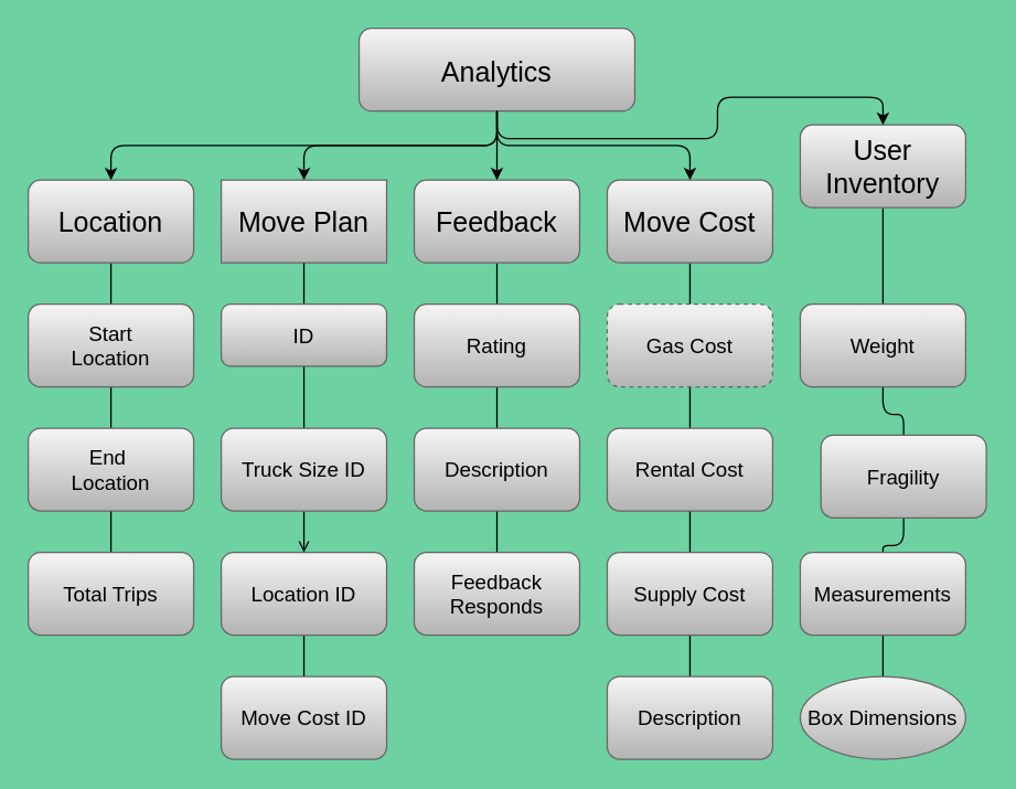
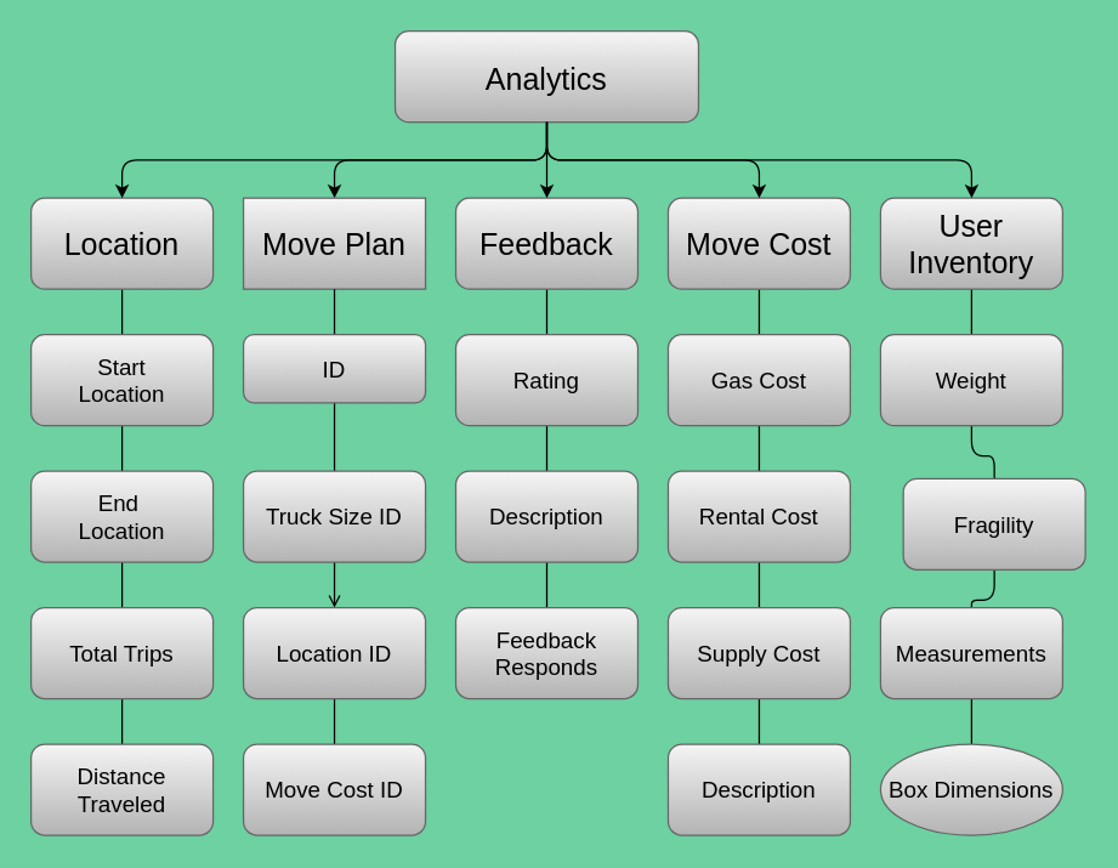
  <mxCell id="0" />
  <mxCell id="1" parent="0" />
  <mxCell id="2" value="Analytics" style="fontSize=20;fillColor=#f5f5f5;strokeColor=#666666;gradientColor=#b3b3b3;rounded=1;" parent="1" vertex="1"><mxGeometry x="260" y="20" width="200" height="60" as="geometry" /></mxCell>
  <mxCell id="3" value="" style="edgeStyle=orthogonalEdgeStyle;orthogonalLoop=1;jettySize=auto;html=1;exitX=0.5;exitY=1;exitDx=0;exitDy=0;" parent="1" source="2" target="6" edge="1"><mxGeometry relative="1" as="geometry"><mxPoint x="150" y="130" as="sourcePoint" /></mxGeometry></mxCell>
  <mxCell id="4" value="" style="edgeStyle=orthogonalEdgeStyle;orthogonalLoop=1;jettySize=auto;html=1;endArrow=none;endFill=0;" parent="1" source="5" target="15" edge="1"><mxGeometry relative="1" as="geometry" /></mxCell>
  <mxCell id="5" value="Location" style="whiteSpace=wrap;html=1;fontSize=20;fillColor=#f5f5f5;strokeColor=#666666;gradientColor=#b3b3b3;rounded=1;" parent="1" vertex="1"><mxGeometry x="20" y="130" width="120" height="60" as="geometry" /></mxCell>
  <mxCell id="6" value="Move Plan" style="whiteSpace=wrap;html=1;fontSize=20;fillColor=#f5f5f5;strokeColor=#666666;gradientColor=#b3b3b3;rounded=0;" parent="1" vertex="1"><mxGeometry x="160" y="130" width="120" height="60" as="geometry" /></mxCell>
  <mxCell id="7" value="" style="edgeStyle=orthogonalEdgeStyle;orthogonalLoop=1;jettySize=auto;html=1;endFill=0;endArrow=none;" parent="1" source="8" target="26" edge="1"><mxGeometry relative="1" as="geometry" /></mxCell>
  <mxCell id="8" value="Feedback" style="whiteSpace=wrap;html=1;fontSize=20;fillColor=#f5f5f5;strokeColor=#666666;gradientColor=#b3b3b3;rounded=1;" parent="1" vertex="1"><mxGeometry x="300" y="130" width="120" height="60" as="geometry" /></mxCell>
  <mxCell id="9" value="" style="edgeStyle=orthogonalEdgeStyle;orthogonalLoop=1;jettySize=auto;html=1;exitX=0.5;exitY=1;exitDx=0;exitDy=0;entryX=0.5;entryY=0;entryDx=0;entryDy=0;" parent="1" source="2" target="8" edge="1"><mxGeometry relative="1" as="geometry"><mxPoint x="150" y="130" as="sourcePoint" /><mxPoint x="290" y="220" as="targetPoint" /></mxGeometry></mxCell>
  <mxCell id="10" value="" style="edgeStyle=orthogonalEdgeStyle;orthogonalLoop=1;jettySize=auto;html=1;exitX=0.5;exitY=1;exitDx=0;exitDy=0;entryX=0.5;entryY=0;entryDx=0;entryDy=0;" parent="1" source="2" target="5" edge="1"><mxGeometry relative="1" as="geometry"><mxPoint x="150" y="130" as="sourcePoint" /><mxPoint x="19.41" y="230" as="targetPoint" /></mxGeometry></mxCell>
  <mxCell id="11" value="" style="edgeStyle=orthogonalEdgeStyle;orthogonalLoop=1;jettySize=auto;html=1;endFill=0;endArrow=none;" parent="1" source="12" target="31" edge="1"><mxGeometry relative="1" as="geometry" /></mxCell>
  <mxCell id="12" value="Move Cost" style="whiteSpace=wrap;html=1;fontSize=20;fillColor=#f5f5f5;strokeColor=#666666;gradientColor=#b3b3b3;rounded=1;" parent="1" vertex="1"><mxGeometry x="440" y="130" width="120" height="60" as="geometry" /></mxCell>
  <mxCell id="13" value="" style="edgeStyle=orthogonalEdgeStyle;orthogonalLoop=1;jettySize=auto;html=1;exitX=0.5;exitY=1;exitDx=0;exitDy=0;entryX=0.5;entryY=0;entryDx=0;entryDy=0;" parent="1" source="2" target="12" edge="1"><mxGeometry relative="1" as="geometry"><mxPoint x="370" y="50" as="sourcePoint" /><mxPoint x="500" y="100" as="targetPoint" /></mxGeometry></mxCell>
  <mxCell id="14" value="" style="edgeStyle=orthogonalEdgeStyle;orthogonalLoop=1;jettySize=auto;html=1;endFill=0;endArrow=none;" parent="1" source="15" target="17" edge="1"><mxGeometry relative="1" as="geometry" /></mxCell>
  <mxCell id="15" value="Start&lt;br style=&quot;font-size: 15px;&quot;&gt;Location" style="whiteSpace=wrap;html=1;fontSize=15;fillColor=#f5f5f5;strokeColor=#666666;gradientColor=#b3b3b3;rounded=1;" parent="1" vertex="1"><mxGeometry x="20" y="220" width="120" height="60" as="geometry" /></mxCell>
  <mxCell id="16" value="" style="edgeStyle=orthogonalEdgeStyle;orthogonalLoop=1;jettySize=auto;html=1;endFill=0;endArrow=none;" parent="1" source="17" target="46" edge="1"><mxGeometry relative="1" as="geometry" /></mxCell>
  <mxCell id="17" value="End&amp;nbsp;&lt;br&gt;Location" style="whiteSpace=wrap;html=1;fontSize=15;fillColor=#f5f5f5;strokeColor=#666666;gradientColor=#b3b3b3;rounded=1;" parent="1" vertex="1"><mxGeometry x="20" y="310" width="120" height="60" as="geometry" /></mxCell>
  <mxCell id="18" value="" style="edgeStyle=orthogonalEdgeStyle;orthogonalLoop=1;jettySize=auto;html=1;exitX=0.5;exitY=1;exitDx=0;exitDy=0;endFill=0;endArrow=none;" parent="1" source="6" target="20" edge="1"><mxGeometry relative="1" as="geometry"><mxPoint x="219.941" y="210" as="sourcePoint" /></mxGeometry></mxCell>
  <mxCell id="19" value="" style="edgeStyle=orthogonalEdgeStyle;orthogonalLoop=1;jettySize=auto;html=1;endFill=0;endArrow=none;" parent="1" source="20" target="22" edge="1"><mxGeometry relative="1" as="geometry" /></mxCell>
  <mxCell id="20" value="ID" style="whiteSpace=wrap;html=1;fontSize=15;fillColor=#f5f5f5;strokeColor=#666666;gradientColor=#b3b3b3;rounded=1;" parent="1" vertex="1"><mxGeometry x="160" y="220" width="120" height="45" as="geometry" /></mxCell>
  <mxCell id="21" value="" style="edgeStyle=orthogonalEdgeStyle;orthogonalLoop=1;jettySize=auto;html=1;endFill=0;endArrow=open;" parent="1" source="22" target="24" edge="1"><mxGeometry relative="1" as="geometry" /></mxCell>
  <mxCell id="22" value="Truck Size ID" style="whiteSpace=wrap;html=1;fontSize=15;fillColor=#f5f5f5;strokeColor=#666666;gradientColor=#b3b3b3;rounded=1;" parent="1" vertex="1"><mxGeometry x="160" y="310" width="120" height="60" as="geometry" /></mxCell>
  <mxCell id="23" value="" style="edgeStyle=orthogonalEdgeStyle;orthogonalLoop=1;jettySize=auto;html=1;endFill=0;endArrow=none;" parent="1" source="24" target="47" edge="1"><mxGeometry relative="1" as="geometry" /></mxCell>
  <mxCell id="24" value="Location ID" style="whiteSpace=wrap;html=1;fontSize=15;fillColor=#f5f5f5;strokeColor=#666666;gradientColor=#b3b3b3;rounded=1;" parent="1" vertex="1"><mxGeometry x="160" y="400" width="120" height="60" as="geometry" /></mxCell>
  <mxCell id="25" value="" style="edgeStyle=orthogonalEdgeStyle;orthogonalLoop=1;jettySize=auto;html=1;endFill=0;endArrow=none;" parent="1" source="26" target="28" edge="1"><mxGeometry relative="1" as="geometry" /></mxCell>
  <mxCell id="26" value="Rating" style="whiteSpace=wrap;html=1;fontSize=15;fillColor=#f5f5f5;strokeColor=#666666;gradientColor=#b3b3b3;rounded=1;" parent="1" vertex="1"><mxGeometry x="300" y="220" width="120" height="60" as="geometry" /></mxCell>
  <mxCell id="27" value="" style="edgeStyle=orthogonalEdgeStyle;orthogonalLoop=1;jettySize=auto;html=1;endFill=0;endArrow=none;" parent="1" source="28" target="29" edge="1"><mxGeometry relative="1" as="geometry" /></mxCell>
  <mxCell id="28" value="Description" style="whiteSpace=wrap;html=1;fontSize=15;fillColor=#f5f5f5;strokeColor=#666666;gradientColor=#b3b3b3;rounded=1;" parent="1" vertex="1"><mxGeometry x="300" y="310" width="120" height="60" as="geometry" /></mxCell>
  <mxCell id="29" value="Feedback Responds" style="whiteSpace=wrap;html=1;fontSize=15;fillColor=#f5f5f5;strokeColor=#666666;gradientColor=#b3b3b3;rounded=1;" parent="1" vertex="1"><mxGeometry x="300" y="400" width="120" height="60" as="geometry" /></mxCell>
  <mxCell id="30" value="" style="edgeStyle=orthogonalEdgeStyle;orthogonalLoop=1;jettySize=auto;html=1;endFill=0;endArrow=none;" parent="1" source="31" target="33" edge="1"><mxGeometry relative="1" as="geometry" /></mxCell>
- <mxCell id="31" value="Gas Cost" style="whiteSpace=wrap;html=1;fontSize=15;fillColor=#f5f5f5;strokeColor=#666666;gradientColor=#b3b3b3;rounded=1;dashed=1;" parent="1" vertex="1"><mxGeometry x="440" y="220" width="120" height="60" as="geometry" /></mxCell>
+ <mxCell id="31" value="Gas Cost" style="whiteSpace=wrap;html=1;fontSize=15;fillColor=#f5f5f5;strokeColor=#666666;gradientColor=#b3b3b3;rounded=1;" parent="1" vertex="1"><mxGeometry x="440" y="220" width="120" height="60" as="geometry" /></mxCell>
  <mxCell id="32" value="" style="edgeStyle=orthogonalEdgeStyle;orthogonalLoop=1;jettySize=auto;html=1;endFill=0;endArrow=none;" parent="1" source="33" target="35" edge="1"><mxGeometry relative="1" as="geometry" /></mxCell>
  <mxCell id="33" value="Rental Cost" style="whiteSpace=wrap;html=1;fontSize=15;fillColor=#f5f5f5;strokeColor=#666666;gradientColor=#b3b3b3;rounded=1;" parent="1" vertex="1"><mxGeometry x="440" y="310" width="120" height="60" as="geometry" /></mxCell>
  <mxCell id="34" value="" style="edgeStyle=orthogonalEdgeStyle;orthogonalLoop=1;jettySize=auto;html=1;endFill=0;endArrow=none;" parent="1" source="35" target="48" edge="1"><mxGeometry relative="1" as="geometry" /></mxCell>
  <mxCell id="35" value="Supply Cost" style="whiteSpace=wrap;html=1;fontSize=15;fillColor=#f5f5f5;strokeColor=#666666;gradientColor=#b3b3b3;rounded=1;" parent="1" vertex="1"><mxGeometry x="440" y="400" width="120" height="60" as="geometry" /></mxCell>
  <mxCell id="36" value="" style="edgeStyle=orthogonalEdgeStyle;orthogonalLoop=1;jettySize=auto;html=1;endFill=0;endArrow=none;" parent="1" source="37" target="39" edge="1"><mxGeometry relative="1" as="geometry" /></mxCell>
- <mxCell id="37" value="User Inventory" style="whiteSpace=wrap;html=1;fontSize=20;fillColor=#f5f5f5;strokeColor=#666666;gradientColor=#b3b3b3;rounded=1;" parent="1" vertex="1"><mxGeometry x="580" y="90" width="120" height="60" as="geometry" /></mxCell>
+ <mxCell id="37" value="User Inventory" style="whiteSpace=wrap;html=1;fontSize=20;fillColor=#f5f5f5;strokeColor=#666666;gradientColor=#b3b3b3;rounded=1;" parent="1" vertex="1"><mxGeometry x="580" y="130" width="120" height="60" as="geometry" /></mxCell>
  <mxCell id="38" value="" style="edgeStyle=orthogonalEdgeStyle;orthogonalLoop=1;jettySize=auto;html=1;endFill=0;endArrow=none;" parent="1" source="39" target="41" edge="1"><mxGeometry relative="1" as="geometry" /></mxCell>
  <mxCell id="39" value="Weight" style="whiteSpace=wrap;html=1;fontSize=15;fillColor=#f5f5f5;strokeColor=#666666;gradientColor=#b3b3b3;rounded=1;" parent="1" vertex="1"><mxGeometry x="580" y="220" width="120" height="60" as="geometry" /></mxCell>
  <mxCell id="40" value="" style="edgeStyle=orthogonalEdgeStyle;orthogonalLoop=1;jettySize=auto;html=1;endFill=0;endArrow=none;" parent="1" source="41" target="43" edge="1"><mxGeometry relative="1" as="geometry" /></mxCell>
  <mxCell id="41" value="Fragility" style="whiteSpace=wrap;html=1;fontSize=15;fillColor=#f5f5f5;strokeColor=#666666;gradientColor=#b3b3b3;rounded=1;" parent="1" vertex="1"><mxGeometry x="595" y="315" width="120" height="60" as="geometry" /></mxCell>
  <mxCell id="42" value="" style="edgeStyle=orthogonalEdgeStyle;orthogonalLoop=1;jettySize=auto;html=1;endFill=0;endArrow=none;" parent="1" source="43" target="49" edge="1"><mxGeometry relative="1" as="geometry" /></mxCell>
  <mxCell id="43" value="Measurements" style="whiteSpace=wrap;html=1;fontSize=15;fillColor=#f5f5f5;strokeColor=#666666;gradientColor=#b3b3b3;rounded=1;" parent="1" vertex="1"><mxGeometry x="580" y="400" width="120" height="60" as="geometry" /></mxCell>
  <mxCell id="44" value="" style="edgeStyle=orthogonalEdgeStyle;orthogonalLoop=1;jettySize=auto;html=1;exitX=0.5;exitY=1;exitDx=0;exitDy=0;entryX=0.5;entryY=0;entryDx=0;entryDy=0;" parent="1" source="2" target="37" edge="1"><mxGeometry relative="1" as="geometry"><mxPoint x="300" y="90" as="sourcePoint" /><mxPoint x="510" y="140" as="targetPoint" /></mxGeometry></mxCell>
+ <mxCell id="45" value="" style="edgeStyle=orthogonalEdgeStyle;orthogonalLoop=1;jettySize=auto;html=1;endFill=0;endArrow=none;" parent="1" source="46" target="50" edge="1"><mxGeometry relative="1" as="geometry" /></mxCell>
  <mxCell id="46" value="Total Trips" style="whiteSpace=wrap;html=1;fontSize=15;fillColor=#f5f5f5;strokeColor=#666666;gradientColor=#b3b3b3;rounded=1;" parent="1" vertex="1"><mxGeometry x="20" y="400" width="120" height="60" as="geometry" /></mxCell>
  <mxCell id="47" value="Move Cost ID" style="whiteSpace=wrap;html=1;fontSize=15;fillColor=#f5f5f5;strokeColor=#666666;gradientColor=#b3b3b3;rounded=1;" parent="1" vertex="1"><mxGeometry x="160" y="490" width="120" height="60" as="geometry" /></mxCell>
  <mxCell id="48" value="Description" style="whiteSpace=wrap;html=1;fontSize=15;fillColor=#f5f5f5;strokeColor=#666666;gradientColor=#b3b3b3;rounded=1;" parent="1" vertex="1"><mxGeometry x="440" y="490" width="120" height="60" as="geometry" /></mxCell>
  <mxCell id="49" value="Box Dimensions" style="ellipse;whiteSpace=wrap;html=1;fontSize=15;fillColor=#f5f5f5;strokeColor=#666666;gradientColor=#b3b3b3;" parent="1" vertex="1"><mxGeometry x="580" y="490" width="120" height="60" as="geometry" /></mxCell>
+ <mxCell id="50" value="Distance Traveled" style="whiteSpace=wrap;html=1;fontSize=15;fillColor=#f5f5f5;strokeColor=#666666;gradientColor=#b3b3b3;rounded=1;" parent="1" vertex="1"><mxGeometry x="20" y="490" width="120" height="60" as="geometry" /></mxCell>
